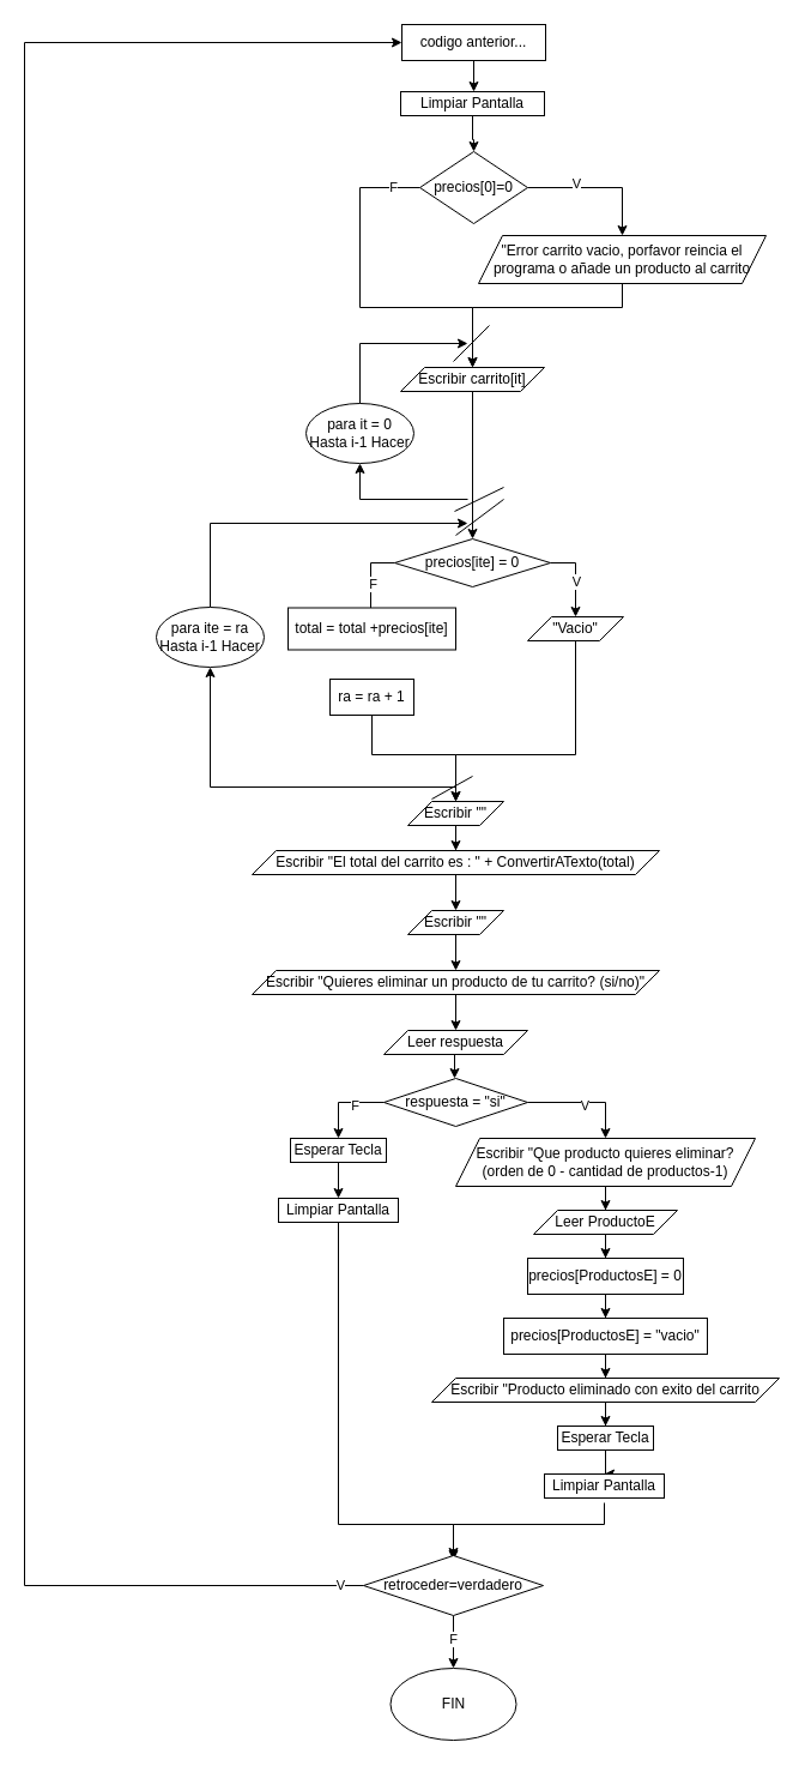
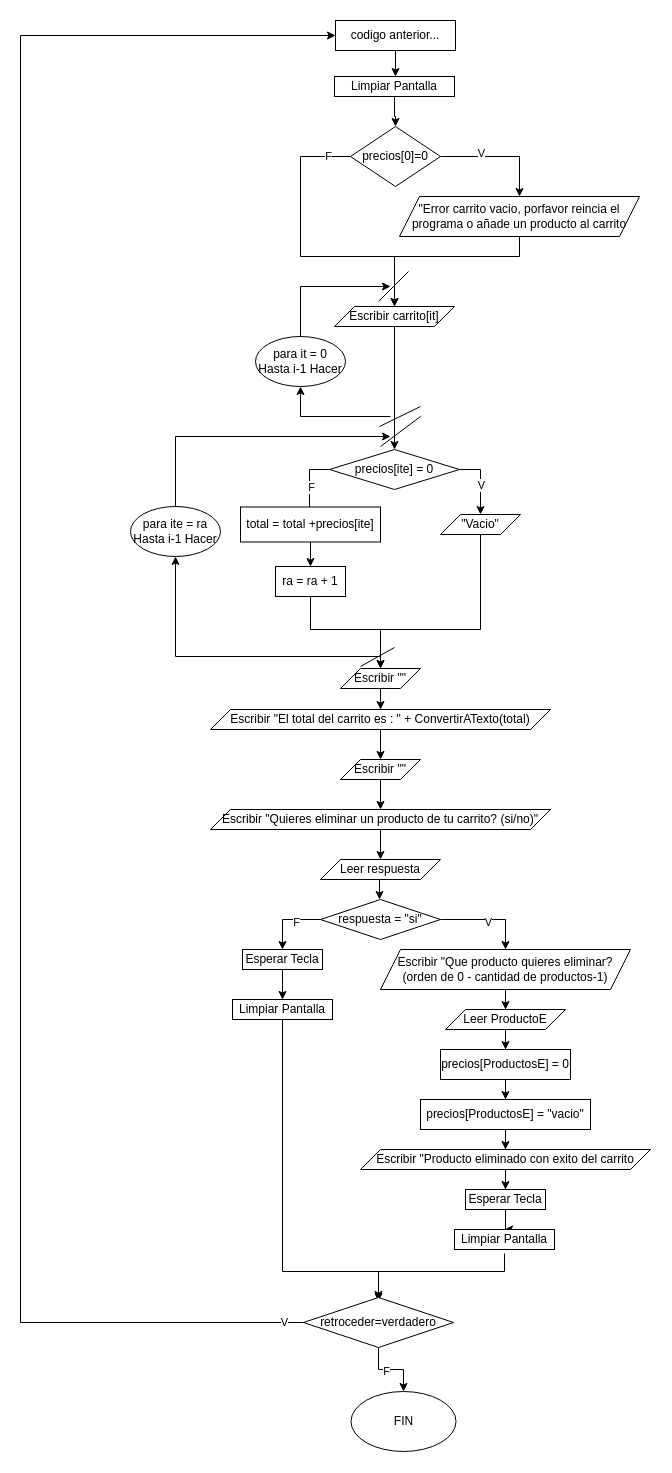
  <mxCell id="0" />
  <mxCell id="1" parent="0" />
  <mxCell id="2" style="edgeStyle=orthogonalEdgeStyle;rounded=0;orthogonalLoop=1;jettySize=auto;html=1;entryX=0.5;entryY=0;entryDx=0;entryDy=0;" edge="1" parent="1" source="3" target="8"><mxGeometry relative="1" as="geometry" /></mxCell>
  <mxCell id="3" value="Limpiar Pantalla" style="rounded=0;whiteSpace=wrap;html=1;" vertex="1" parent="1"><mxGeometry x="334" y="76" width="120" height="20" as="geometry" /></mxCell>
  <mxCell id="4" style="edgeStyle=orthogonalEdgeStyle;rounded=0;orthogonalLoop=1;jettySize=auto;html=1;entryX=0.5;entryY=0;entryDx=0;entryDy=0;exitX=1;exitY=0.5;exitDx=0;exitDy=0;" edge="1" parent="1" source="8" target="10"><mxGeometry relative="1" as="geometry" /></mxCell>
  <mxCell id="5" value="V" style="edgeLabel;html=1;align=center;verticalAlign=middle;resizable=0;points=[];" vertex="1" connectable="0" parent="4"><mxGeometry x="-0.324" y="4" relative="1" as="geometry"><mxPoint as="offset" /></mxGeometry></mxCell>
  <mxCell id="6" style="edgeStyle=orthogonalEdgeStyle;rounded=0;orthogonalLoop=1;jettySize=auto;html=1;entryX=0.5;entryY=0;entryDx=0;entryDy=0;exitX=0;exitY=0.5;exitDx=0;exitDy=0;" edge="1" parent="1" source="8" target="12"><mxGeometry relative="1" as="geometry"><Array as="points"><mxPoint x="300" y="156" /><mxPoint x="300" y="256" /><mxPoint x="394" y="256" /></Array></mxGeometry></mxCell>
  <mxCell id="7" value="F" style="edgeLabel;html=1;align=center;verticalAlign=middle;resizable=0;points=[];" vertex="1" connectable="0" parent="6"><mxGeometry x="-0.843" y="-1" relative="1" as="geometry"><mxPoint as="offset" /></mxGeometry></mxCell>
  <mxCell id="8" value="precios[0]=0" style="rhombus;whiteSpace=wrap;html=1;" vertex="1" parent="1"><mxGeometry x="350" y="126" width="90" height="60" as="geometry" /></mxCell>
  <mxCell id="9" style="edgeStyle=orthogonalEdgeStyle;rounded=0;orthogonalLoop=1;jettySize=auto;html=1;entryX=0.5;entryY=0;entryDx=0;entryDy=0;exitX=0.5;exitY=1;exitDx=0;exitDy=0;" edge="1" parent="1" source="10" target="12"><mxGeometry relative="1" as="geometry"><Array as="points"><mxPoint x="519" y="256" /><mxPoint x="394" y="256" /></Array></mxGeometry></mxCell>
  <mxCell id="10" value="&quot;Error carrito vacio, porfavor reincia el programa o añade un producto al carrito" style="shape=parallelogram;perimeter=parallelogramPerimeter;whiteSpace=wrap;html=1;fixedSize=1;" vertex="1" parent="1"><mxGeometry x="399" y="196" width="240" height="40" as="geometry" /></mxCell>
  <mxCell id="11" style="edgeStyle=orthogonalEdgeStyle;rounded=0;orthogonalLoop=1;jettySize=auto;html=1;entryX=0.5;entryY=0;entryDx=0;entryDy=0;" edge="1" parent="1" source="12" target="19"><mxGeometry relative="1" as="geometry"><mxPoint x="394" y="416" as="targetPoint" /></mxGeometry></mxCell>
  <mxCell id="12" value="Escribir carrito[it]" style="shape=parallelogram;perimeter=parallelogramPerimeter;whiteSpace=wrap;html=1;fixedSize=1;" vertex="1" parent="1"><mxGeometry x="334" y="306" width="120" height="20" as="geometry" /></mxCell>
  <mxCell id="13" value="" style="endArrow=none;html=1;rounded=0;" edge="1" parent="1"><mxGeometry width="50" height="50" relative="1" as="geometry"><mxPoint x="380" y="446" as="sourcePoint" /><mxPoint x="420" y="416" as="targetPoint" /></mxGeometry></mxCell>
  <mxCell id="14" value="" style="endArrow=none;html=1;rounded=0;" edge="1" parent="1"><mxGeometry width="50" height="50" relative="1" as="geometry"><mxPoint x="379" y="426" as="sourcePoint" /><mxPoint x="420" y="406" as="targetPoint" /></mxGeometry></mxCell>
  <mxCell id="15" style="edgeStyle=orthogonalEdgeStyle;rounded=0;orthogonalLoop=1;jettySize=auto;html=1;entryX=0.5;entryY=0;entryDx=0;entryDy=0;exitX=1;exitY=0.5;exitDx=0;exitDy=0;" edge="1" parent="1" source="19" target="21"><mxGeometry relative="1" as="geometry" /></mxCell>
  <mxCell id="16" value="V" style="edgeLabel;html=1;align=center;verticalAlign=middle;resizable=0;points=[];" vertex="1" connectable="0" parent="15"><mxGeometry x="0.094" y="3" relative="1" as="geometry"><mxPoint x="-3" as="offset" /></mxGeometry></mxCell>
  <mxCell id="17" style="edgeStyle=orthogonalEdgeStyle;rounded=0;orthogonalLoop=1;jettySize=auto;html=1;entryX=0.5;entryY=0;entryDx=0;entryDy=0;exitX=0;exitY=0.5;exitDx=0;exitDy=0;" edge="1" parent="1" source="19" target="23"><mxGeometry relative="1" as="geometry" /></mxCell>
  <mxCell id="18" value="F" style="edgeLabel;html=1;align=center;verticalAlign=middle;resizable=0;points=[];" vertex="1" connectable="0" parent="17"><mxGeometry x="0.179" y="1" relative="1" as="geometry"><mxPoint as="offset" /></mxGeometry></mxCell>
  <mxCell id="19" value="precios[ite] = 0" style="rhombus;whiteSpace=wrap;html=1;" vertex="1" parent="1"><mxGeometry x="329" y="449" width="130" height="40" as="geometry" /></mxCell>
  <mxCell id="20" style="edgeStyle=orthogonalEdgeStyle;rounded=0;orthogonalLoop=1;jettySize=auto;html=1;exitX=0.5;exitY=1;exitDx=0;exitDy=0;entryX=0.5;entryY=0;entryDx=0;entryDy=0;" edge="1" parent="1" source="21" target="28"><mxGeometry relative="1" as="geometry"><mxPoint x="380" y="729" as="targetPoint" /><Array as="points"><mxPoint x="480" y="629" /><mxPoint x="380" y="629" /></Array></mxGeometry></mxCell>
  <mxCell id="21" value="&quot;Vacio&quot;" style="shape=parallelogram;perimeter=parallelogramPerimeter;whiteSpace=wrap;html=1;fixedSize=1;" vertex="1" parent="1"><mxGeometry x="440" y="514" width="80" height="20" as="geometry" /></mxCell>
+ <mxCell id="22" style="edgeStyle=orthogonalEdgeStyle;rounded=0;orthogonalLoop=1;jettySize=auto;html=1;entryX=0.5;entryY=0;entryDx=0;entryDy=0;" edge="1" parent="1" source="23" target="25"><mxGeometry relative="1" as="geometry" /></mxCell>
  <mxCell id="23" value="total = total +precios[ite]" style="rounded=0;whiteSpace=wrap;html=1;" vertex="1" parent="1"><mxGeometry x="240" y="506.5" width="140" height="35" as="geometry" /></mxCell>
  <mxCell id="24" style="edgeStyle=orthogonalEdgeStyle;rounded=0;orthogonalLoop=1;jettySize=auto;html=1;exitX=0.5;exitY=1;exitDx=0;exitDy=0;entryX=0.5;entryY=0;entryDx=0;entryDy=0;" edge="1" parent="1" source="25" target="28"><mxGeometry relative="1" as="geometry"><mxPoint x="380" y="719" as="targetPoint" /><Array as="points"><mxPoint x="310" y="629" /><mxPoint x="380" y="629" /></Array></mxGeometry></mxCell>
  <mxCell id="25" value="ra = ra + 1" style="rounded=0;whiteSpace=wrap;html=1;" vertex="1" parent="1"><mxGeometry x="275" y="566" width="70" height="30" as="geometry" /></mxCell>
  <mxCell id="26" value="" style="endArrow=none;html=1;rounded=0;" edge="1" parent="1"><mxGeometry width="50" height="50" relative="1" as="geometry"><mxPoint x="360" y="666" as="sourcePoint" /><mxPoint x="394" y="647" as="targetPoint" /></mxGeometry></mxCell>
  <mxCell id="27" style="edgeStyle=orthogonalEdgeStyle;rounded=0;orthogonalLoop=1;jettySize=auto;html=1;entryX=0.5;entryY=0;entryDx=0;entryDy=0;" edge="1" parent="1" source="28" target="30"><mxGeometry relative="1" as="geometry" /></mxCell>
  <mxCell id="28" value="Escribir &quot;&quot;" style="shape=parallelogram;perimeter=parallelogramPerimeter;whiteSpace=wrap;html=1;fixedSize=1;" vertex="1" parent="1"><mxGeometry x="340" y="668" width="80" height="20" as="geometry" /></mxCell>
  <mxCell id="29" style="edgeStyle=orthogonalEdgeStyle;rounded=0;orthogonalLoop=1;jettySize=auto;html=1;" edge="1" parent="1" source="30" target="36"><mxGeometry relative="1" as="geometry" /></mxCell>
  <mxCell id="30" value="Escribir &quot;El total del carrito es : &quot; + ConvertirATexto(total)" style="shape=parallelogram;perimeter=parallelogramPerimeter;whiteSpace=wrap;html=1;fixedSize=1;" vertex="1" parent="1"><mxGeometry x="210" y="709" width="340" height="20" as="geometry" /></mxCell>
  <mxCell id="31" style="edgeStyle=orthogonalEdgeStyle;rounded=0;orthogonalLoop=1;jettySize=auto;html=1;entryX=0.5;entryY=0;entryDx=0;entryDy=0;" edge="1" parent="1"><mxGeometry relative="1" as="geometry"><mxPoint x="379" y="879" as="sourcePoint" /><mxPoint x="379" y="899" as="targetPoint" /></mxGeometry></mxCell>
  <mxCell id="32" value="Leer respuesta" style="shape=parallelogram;perimeter=parallelogramPerimeter;whiteSpace=wrap;html=1;fixedSize=1;" vertex="1" parent="1"><mxGeometry x="320" y="859" width="120" height="20" as="geometry" /></mxCell>
  <mxCell id="33" style="edgeStyle=orthogonalEdgeStyle;rounded=0;orthogonalLoop=1;jettySize=auto;html=1;entryX=0.5;entryY=0;entryDx=0;entryDy=0;" edge="1" parent="1" source="34" target="32"><mxGeometry relative="1" as="geometry" /></mxCell>
  <mxCell id="34" value="Escribir &quot;Quieres eliminar un producto de tu carrito? (si/no)&quot;" style="shape=parallelogram;perimeter=parallelogramPerimeter;whiteSpace=wrap;html=1;fixedSize=1;" vertex="1" parent="1"><mxGeometry x="210" y="809" width="340" height="20" as="geometry" /></mxCell>
  <mxCell id="35" style="edgeStyle=orthogonalEdgeStyle;rounded=0;orthogonalLoop=1;jettySize=auto;html=1;" edge="1" parent="1" source="36" target="34"><mxGeometry relative="1" as="geometry" /></mxCell>
  <mxCell id="36" value="Escribir &quot;&quot;" style="shape=parallelogram;perimeter=parallelogramPerimeter;whiteSpace=wrap;html=1;fixedSize=1;" vertex="1" parent="1"><mxGeometry x="340" y="759" width="80" height="20" as="geometry" /></mxCell>
  <mxCell id="37" style="edgeStyle=orthogonalEdgeStyle;rounded=0;orthogonalLoop=1;jettySize=auto;html=1;entryX=0.5;entryY=0;entryDx=0;entryDy=0;exitX=0;exitY=0.5;exitDx=0;exitDy=0;" edge="1" parent="1" source="41" target="43"><mxGeometry relative="1" as="geometry"><mxPoint x="302" y="919" as="sourcePoint" /></mxGeometry></mxCell>
  <mxCell id="38" value="F" style="edgeLabel;html=1;align=center;verticalAlign=middle;resizable=0;points=[];" vertex="1" connectable="0" parent="37"><mxGeometry x="-0.239" y="2" relative="1" as="geometry"><mxPoint x="1" as="offset" /></mxGeometry></mxCell>
  <mxCell id="39" style="edgeStyle=orthogonalEdgeStyle;rounded=0;orthogonalLoop=1;jettySize=auto;html=1;entryX=0.5;entryY=0;entryDx=0;entryDy=0;exitX=1;exitY=0.5;exitDx=0;exitDy=0;" edge="1" parent="1" source="41" target="47"><mxGeometry relative="1" as="geometry" /></mxCell>
  <mxCell id="40" value="V" style="edgeLabel;html=1;align=center;verticalAlign=middle;resizable=0;points=[];" vertex="1" connectable="0" parent="39"><mxGeometry x="-0.036" y="-2" relative="1" as="geometry"><mxPoint x="1" as="offset" /></mxGeometry></mxCell>
  <mxCell id="41" value="respuesta = &quot;si&quot;" style="rhombus;whiteSpace=wrap;html=1;" vertex="1" parent="1"><mxGeometry x="320" y="899" width="120" height="40" as="geometry" /></mxCell>
  <mxCell id="42" style="edgeStyle=orthogonalEdgeStyle;rounded=0;orthogonalLoop=1;jettySize=auto;html=1;entryX=0.5;entryY=0;entryDx=0;entryDy=0;" edge="1" parent="1" source="43" target="45"><mxGeometry relative="1" as="geometry" /></mxCell>
  <mxCell id="43" value="Esperar Tecla" style="rounded=0;whiteSpace=wrap;html=1;" vertex="1" parent="1"><mxGeometry x="242" y="949" width="80" height="20" as="geometry" /></mxCell>
  <mxCell id="44" style="edgeStyle=orthogonalEdgeStyle;rounded=0;orthogonalLoop=1;jettySize=auto;html=1;exitX=0.5;exitY=1;exitDx=0;exitDy=0;" edge="1" parent="1"><mxGeometry relative="1" as="geometry"><mxPoint x="282" y="1018" as="sourcePoint" /><mxPoint x="378" y="1299" as="targetPoint" /><Array as="points"><mxPoint x="282" y="1271" /><mxPoint x="378" y="1271" /></Array></mxGeometry></mxCell>
  <mxCell id="45" value="Limpiar Pantalla" style="rounded=0;whiteSpace=wrap;html=1;" vertex="1" parent="1"><mxGeometry x="232" y="999" width="100" height="20" as="geometry" /></mxCell>
  <mxCell id="46" style="edgeStyle=orthogonalEdgeStyle;rounded=0;orthogonalLoop=1;jettySize=auto;html=1;entryX=0.5;entryY=0;entryDx=0;entryDy=0;" edge="1" parent="1" source="47" target="49"><mxGeometry relative="1" as="geometry" /></mxCell>
  <mxCell id="47" value="Escribir &quot;Que producto quieres eliminar? (orden de 0 - cantidad de productos-1)" style="shape=parallelogram;perimeter=parallelogramPerimeter;whiteSpace=wrap;html=1;fixedSize=1;" vertex="1" parent="1"><mxGeometry x="380" y="949" width="250" height="40" as="geometry" /></mxCell>
  <mxCell id="48" style="edgeStyle=orthogonalEdgeStyle;rounded=0;orthogonalLoop=1;jettySize=auto;html=1;entryX=0.5;entryY=0;entryDx=0;entryDy=0;" edge="1" parent="1" source="49" target="53"><mxGeometry relative="1" as="geometry" /></mxCell>
  <mxCell id="49" value="Leer ProductoE" style="shape=parallelogram;perimeter=parallelogramPerimeter;whiteSpace=wrap;html=1;fixedSize=1;" vertex="1" parent="1"><mxGeometry x="445" y="1009" width="120" height="20" as="geometry" /></mxCell>
  <mxCell id="50" style="edgeStyle=orthogonalEdgeStyle;rounded=0;orthogonalLoop=1;jettySize=auto;html=1;entryX=0.5;entryY=0;entryDx=0;entryDy=0;" edge="1" parent="1" source="51" target="57"><mxGeometry relative="1" as="geometry" /></mxCell>
  <mxCell id="51" value="Escribir &quot;Producto eliminado con exito del carrito" style="shape=parallelogram;perimeter=parallelogramPerimeter;whiteSpace=wrap;html=1;fixedSize=1;" vertex="1" parent="1"><mxGeometry x="360" y="1149" width="290" height="20" as="geometry" /></mxCell>
  <mxCell id="52" style="edgeStyle=orthogonalEdgeStyle;rounded=0;orthogonalLoop=1;jettySize=auto;html=1;entryX=0.5;entryY=0;entryDx=0;entryDy=0;" edge="1" parent="1" source="53" target="55"><mxGeometry relative="1" as="geometry" /></mxCell>
  <mxCell id="53" value="precios[ProductosE] = 0" style="rounded=0;whiteSpace=wrap;html=1;" vertex="1" parent="1"><mxGeometry x="440" y="1049" width="130" height="30" as="geometry" /></mxCell>
  <mxCell id="54" style="edgeStyle=orthogonalEdgeStyle;rounded=0;orthogonalLoop=1;jettySize=auto;html=1;entryX=0.5;entryY=0;entryDx=0;entryDy=0;" edge="1" parent="1" source="55" target="51"><mxGeometry relative="1" as="geometry" /></mxCell>
  <mxCell id="55" value="precios[ProductosE] = &quot;vacio&quot;" style="rounded=0;whiteSpace=wrap;html=1;" vertex="1" parent="1"><mxGeometry x="420" y="1099" width="170" height="30" as="geometry" /></mxCell>
  <mxCell id="56" style="edgeStyle=orthogonalEdgeStyle;rounded=0;orthogonalLoop=1;jettySize=auto;html=1;entryX=0.5;entryY=0;entryDx=0;entryDy=0;" edge="1" parent="1" source="57" target="59"><mxGeometry relative="1" as="geometry" /></mxCell>
  <mxCell id="57" value="Esperar Tecla" style="rounded=0;whiteSpace=wrap;html=1;" vertex="1" parent="1"><mxGeometry x="465" y="1189" width="80" height="20" as="geometry" /></mxCell>
  <mxCell id="58" style="edgeStyle=orthogonalEdgeStyle;rounded=0;orthogonalLoop=1;jettySize=auto;html=1;entryX=0.5;entryY=0;entryDx=0;entryDy=0;exitX=0.5;exitY=1;exitDx=0;exitDy=0;" edge="1" parent="1"><mxGeometry relative="1" as="geometry"><mxPoint x="504" y="1253" as="sourcePoint" /><mxPoint x="378" y="1301" as="targetPoint" /><Array as="points"><mxPoint x="504" y="1271" /><mxPoint x="378" y="1271" /></Array></mxGeometry></mxCell>
  <mxCell id="59" value="Limpiar Pantalla" style="rounded=0;whiteSpace=wrap;html=1;" vertex="1" parent="1"><mxGeometry x="454" y="1229" width="100" height="20" as="geometry" /></mxCell>
  <mxCell id="60" style="edgeStyle=orthogonalEdgeStyle;rounded=0;orthogonalLoop=1;jettySize=auto;html=1;entryX=0.5;entryY=0;entryDx=0;entryDy=0;" edge="1" parent="1" source="64" target="65"><mxGeometry relative="1" as="geometry" /></mxCell>
  <mxCell id="61" value="F" style="edgeLabel;html=1;align=center;verticalAlign=middle;resizable=0;points=[];" vertex="1" connectable="0" parent="60"><mxGeometry x="-0.156" y="-1" relative="1" as="geometry"><mxPoint as="offset" /></mxGeometry></mxCell>
  <mxCell id="62" style="edgeStyle=orthogonalEdgeStyle;rounded=0;orthogonalLoop=1;jettySize=auto;html=1;entryX=0;entryY=0.5;entryDx=0;entryDy=0;" edge="1" parent="1" source="64" target="74"><mxGeometry relative="1" as="geometry"><Array as="points"><mxPoint x="20" y="1322" /><mxPoint x="20" y="35" /></Array></mxGeometry></mxCell>
  <mxCell id="63" value="V" style="edgeLabel;html=1;align=center;verticalAlign=middle;resizable=0;points=[];" vertex="1" connectable="0" parent="62"><mxGeometry x="-0.979" y="-1" relative="1" as="geometry"><mxPoint as="offset" /></mxGeometry></mxCell>
  <mxCell id="64" value="retroceder=verdadero" style="rhombus;whiteSpace=wrap;html=1;" vertex="1" parent="1"><mxGeometry x="303" y="1297" width="150" height="50" as="geometry" /></mxCell>
- <mxCell id="65" value="FIN" style="ellipse;whiteSpace=wrap;html=1;" vertex="1" parent="1"><mxGeometry x="325.5" y="1391" width="105" height="60" as="geometry" /></mxCell>
+ <mxCell id="65" value="FIN" style="ellipse;whiteSpace=wrap;html=1;" vertex="1" parent="1"><mxGeometry x="350.5" y="1391" width="105" height="60" as="geometry" /></mxCell>
  <mxCell id="66" value="para it = 0 Hasta i-1 Hacer" style="ellipse;whiteSpace=wrap;html=1;" vertex="1" parent="1"><mxGeometry x="255" y="336" width="90" height="50" as="geometry" /></mxCell>
  <mxCell id="67" value="" style="endArrow=classic;html=1;rounded=0;exitX=0.5;exitY=0;exitDx=0;exitDy=0;" edge="1" parent="1" source="66"><mxGeometry width="50" height="50" relative="1" as="geometry"><mxPoint x="300" y="326" as="sourcePoint" /><mxPoint x="390" y="286" as="targetPoint" /><Array as="points"><mxPoint x="300" y="286" /></Array></mxGeometry></mxCell>
  <mxCell id="68" value="" style="endArrow=classic;html=1;rounded=0;" edge="1" parent="1"><mxGeometry width="50" height="50" relative="1" as="geometry"><mxPoint x="390" y="416" as="sourcePoint" /><mxPoint x="300" y="386" as="targetPoint" /><Array as="points"><mxPoint x="300" y="416" /></Array></mxGeometry></mxCell>
  <mxCell id="69" style="edgeStyle=orthogonalEdgeStyle;rounded=0;orthogonalLoop=1;jettySize=auto;html=1;exitX=0.5;exitY=0;exitDx=0;exitDy=0;" edge="1" parent="1" source="70"><mxGeometry relative="1" as="geometry"><mxPoint x="390" y="436" as="targetPoint" /><Array as="points"><mxPoint x="175" y="436" /></Array></mxGeometry></mxCell>
  <mxCell id="70" value="para ite = ra Hasta i-1 Hacer" style="ellipse;whiteSpace=wrap;html=1;" vertex="1" parent="1"><mxGeometry x="130" y="506" width="90" height="50" as="geometry" /></mxCell>
  <mxCell id="71" value="" style="endArrow=classic;html=1;rounded=0;entryX=0.5;entryY=1;entryDx=0;entryDy=0;" edge="1" parent="1" target="70"><mxGeometry width="50" height="50" relative="1" as="geometry"><mxPoint x="380" y="656" as="sourcePoint" /><mxPoint x="140" y="566" as="targetPoint" /><Array as="points"><mxPoint x="175" y="656" /></Array></mxGeometry></mxCell>
  <mxCell id="72" value="" style="endArrow=none;html=1;rounded=0;" edge="1" parent="1"><mxGeometry width="50" height="50" relative="1" as="geometry"><mxPoint x="378" y="301" as="sourcePoint" /><mxPoint x="408" y="271" as="targetPoint" /></mxGeometry></mxCell>
  <mxCell id="73" style="edgeStyle=orthogonalEdgeStyle;rounded=0;orthogonalLoop=1;jettySize=auto;html=1;entryX=0.5;entryY=0;entryDx=0;entryDy=0;" edge="1" parent="1"><mxGeometry relative="1" as="geometry"><mxPoint x="396" y="50" as="sourcePoint" /><mxPoint x="395" y="76" as="targetPoint" /></mxGeometry></mxCell>
  <mxCell id="74" value="codigo anterior..." style="rounded=0;whiteSpace=wrap;html=1;" vertex="1" parent="1"><mxGeometry x="335" y="20" width="120" height="30" as="geometry" /></mxCell>
